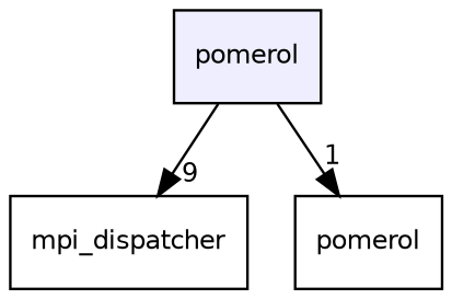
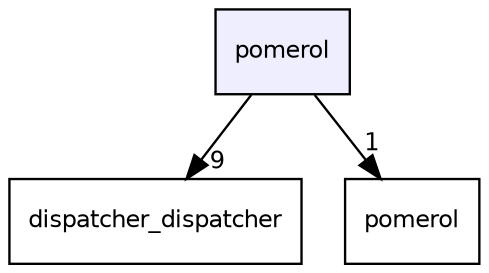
  digraph {
    compound=true
    node [fontname=Helvetica fontsize=10 shape=box]
    edge [labeldistance=1.5 labelfontname=Helvetica labelfontsize=10]
    n1 [fillcolor="#eeeeff" label=pomerol pencolor=black style=filled]
-   n2 [label=mpi_dispatcher]
+   n2 [label=dispatcher_dispatcher]
    n3 [label=pomerol]
    n1 -> n2 [headlabel=9]
    n1 -> n3 [headlabel=1]
  }
